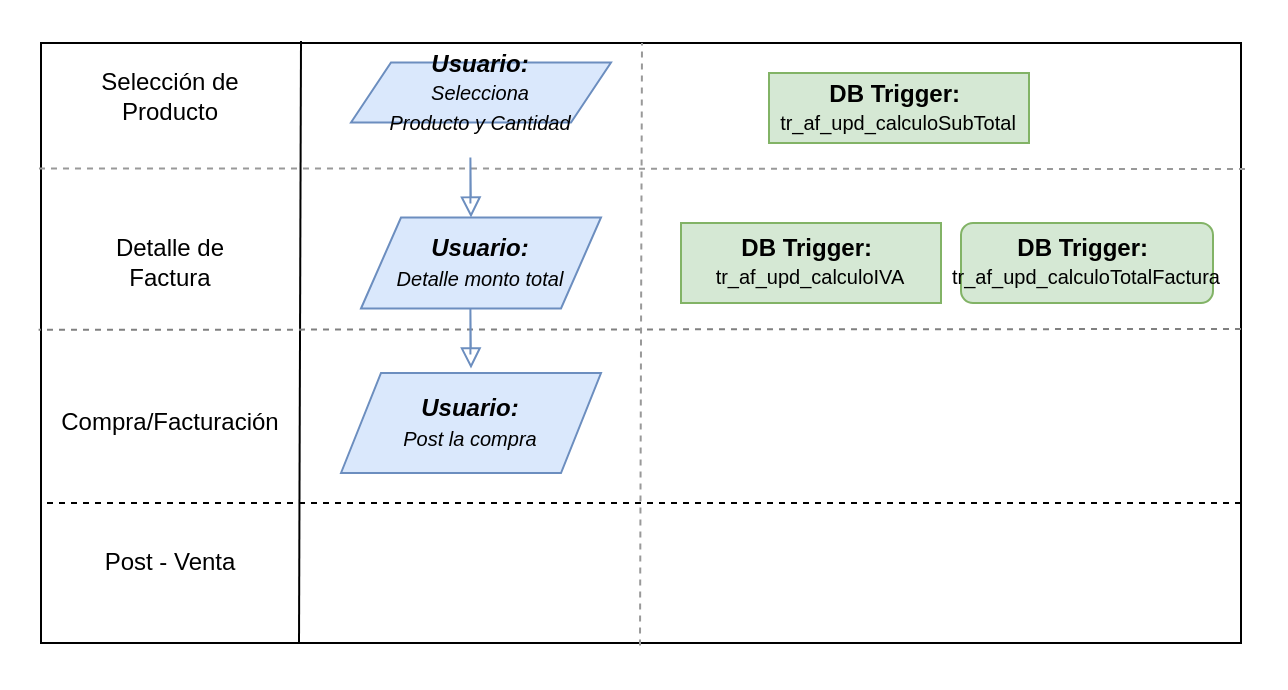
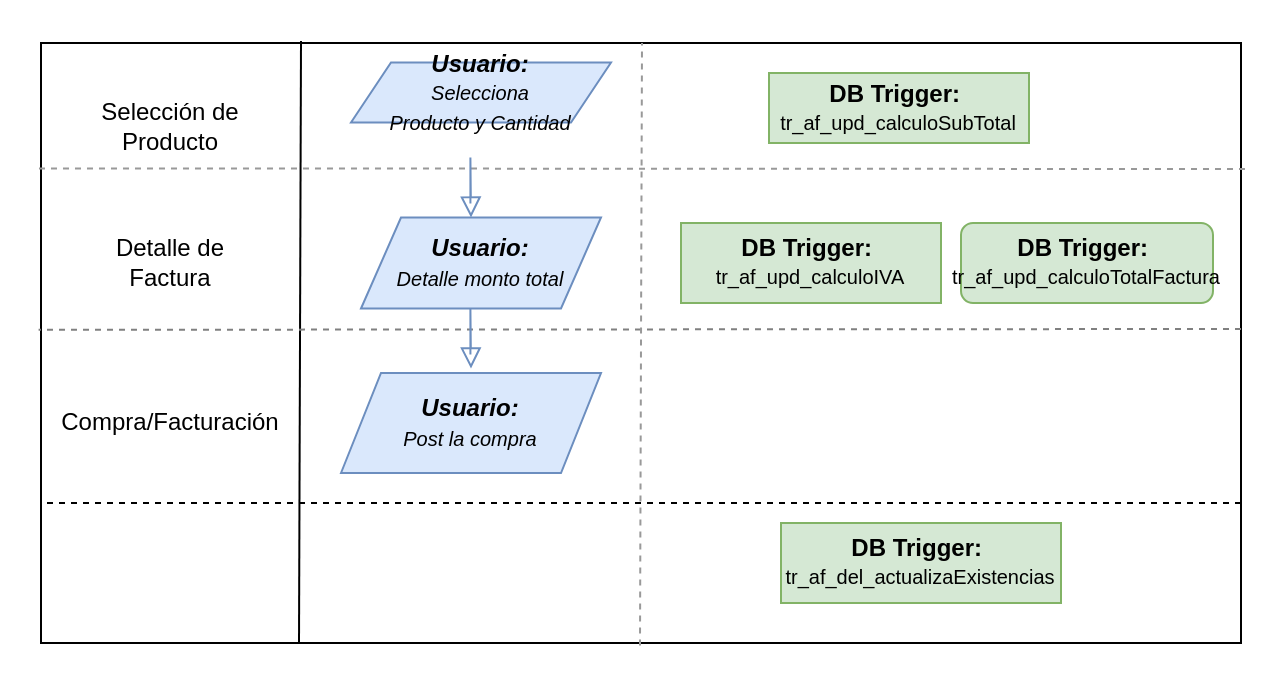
  <mxCell id="0" />
  <mxCell id="1" parent="0" />
  <mxCell id="2" value="" style="rounded=0;whiteSpace=wrap;html=1;verticalAlign=top;" parent="1" vertex="1"><mxGeometry x="20" y="21" width="600" height="300" as="geometry" /></mxCell>
  <mxCell id="3" value="" style="endArrow=none;html=1;exitX=0.215;exitY=1.001;exitDx=0;exitDy=0;exitPerimeter=0;" parent="1" source="2" edge="1"><mxGeometry width="50" height="50" relative="1" as="geometry"><mxPoint x="150" y="436" as="sourcePoint" /><mxPoint x="150" y="20" as="targetPoint" /></mxGeometry></mxCell>
  <mxCell id="4" value="" style="endArrow=none;dashed=1;html=1;entryX=-0.002;entryY=0.209;entryDx=0;entryDy=0;entryPerimeter=0;strokeColor=#999999;" parent="1" target="2" edge="1"><mxGeometry width="50" height="50" relative="1" as="geometry"><mxPoint x="622" y="84" as="sourcePoint" /><mxPoint x="19" y="91" as="targetPoint" /></mxGeometry></mxCell>
  <mxCell id="5" value="" style="endArrow=none;dashed=1;html=1;entryX=-0.002;entryY=0.478;entryDx=0;entryDy=0;entryPerimeter=0;strokeColor=#808080;" parent="1" target="2" edge="1"><mxGeometry width="50" height="50" relative="1" as="geometry"><mxPoint x="620" y="164" as="sourcePoint" /><mxPoint x="19" y="166" as="targetPoint" /></mxGeometry></mxCell>
  <mxCell id="6" value="" style="endArrow=none;dashed=1;html=1;entryX=0;entryY=0.25;entryDx=0;entryDy=0;exitX=1;exitY=0.25;exitDx=0;exitDy=0;" parent="1" edge="1"><mxGeometry width="50" height="50" relative="1" as="geometry"><mxPoint x="620" y="251" as="sourcePoint" /><mxPoint x="20" y="251" as="targetPoint" /></mxGeometry></mxCell>
- <mxCell id="7" value="Selección de Producto" style="text;html=1;strokeColor=none;fillColor=none;align=center;verticalAlign=middle;whiteSpace=wrap;rounded=0;" parent="1" vertex="1"><mxGeometry x="40" y="38.25" width="90" height="20" as="geometry" /></mxCell>
+ <mxCell id="7" value="Selección de Producto" style="text;html=1;strokeColor=none;fillColor=none;align=center;verticalAlign=middle;whiteSpace=wrap;rounded=0;" parent="1" vertex="1"><mxGeometry x="40" y="53.25" width="90" height="20" as="geometry" /></mxCell>
  <mxCell id="8" value="Detalle de Factura" style="text;html=1;strokeColor=none;fillColor=none;align=center;verticalAlign=middle;whiteSpace=wrap;rounded=0;" parent="1" vertex="1"><mxGeometry x="40" y="121" width="90" height="20" as="geometry" /></mxCell>
  <mxCell id="9" value="Compra/Facturación" style="text;html=1;strokeColor=none;fillColor=none;align=center;verticalAlign=middle;whiteSpace=wrap;rounded=0;" parent="1" vertex="1"><mxGeometry x="40" y="201" width="90" height="20" as="geometry" /></mxCell>
- <mxCell id="10" value="Post - Venta" style="text;html=1;strokeColor=none;fillColor=none;align=center;verticalAlign=middle;whiteSpace=wrap;rounded=0;" parent="1" vertex="1"><mxGeometry x="40" y="271" width="90" height="20" as="geometry" /></mxCell>
+ <mxCell id="11" value="&lt;b&gt;DB Trigger:&amp;nbsp;&lt;/b&gt;&lt;br&gt;&lt;span style=&quot;line-height: 107% ; font-family: &amp;#34;calibri&amp;#34; , sans-serif&quot;&gt;&lt;font style=&quot;font-size: 10px&quot;&gt;tr_af_del_actualizaExistencias&lt;/font&gt;&lt;/span&gt;" style="rounded=0;whiteSpace=wrap;html=1;fillColor=#d5e8d4;strokeColor=#82b366;" parent="1" vertex="1"><mxGeometry x="390" y="261" width="140" height="40" as="geometry" /></mxCell>
  <mxCell id="12" value="&lt;font style=&quot;font-size: 12px&quot;&gt;&lt;b&gt;Usuario:&lt;/b&gt;&lt;/font&gt;&lt;br&gt;&lt;span style=&quot;font-size: 10px&quot;&gt;Selecciona &lt;br&gt;Producto y Cantidad&lt;br&gt;&lt;/span&gt;" style="shape=parallelogram;perimeter=parallelogramPerimeter;whiteSpace=wrap;html=1;fixedSize=1;fillColor=#dae8fc;strokeColor=#6c8ebf;fontStyle=2" parent="1" vertex="1"><mxGeometry x="175" y="30.75" width="130" height="30" as="geometry" /></mxCell>
  <mxCell id="13" value="&lt;b&gt;DB Trigger:&amp;nbsp;&lt;/b&gt;&lt;br&gt;&lt;span style=&quot;line-height: 107% ; font-family: &amp;#34;calibri&amp;#34; , sans-serif&quot;&gt;&lt;font style=&quot;font-size: 10px&quot;&gt;tr_af_upd_calculoSubTotal&lt;/font&gt;&lt;/span&gt;" style="rounded=0;whiteSpace=wrap;html=1;fillColor=#d5e8d4;strokeColor=#82b366;" parent="1" vertex="1"><mxGeometry x="384" y="36" width="130" height="35" as="geometry" /></mxCell>
  <mxCell id="14" value="&lt;b&gt;DB Trigger:&amp;nbsp;&lt;/b&gt;&lt;br&gt;&lt;span style=&quot;line-height: 107% ; font-family: &amp;#34;calibri&amp;#34; , sans-serif&quot;&gt;&lt;font style=&quot;font-size: 10px&quot;&gt;tr_af_upd_calculoIVA&lt;/font&gt;&lt;/span&gt;" style="rounded=0;whiteSpace=wrap;html=1;fillColor=#d5e8d4;strokeColor=#82b366;" parent="1" vertex="1"><mxGeometry x="340" y="111" width="130" height="40" as="geometry" /></mxCell>
  <mxCell id="15" value="&lt;b&gt;DB Trigger:&amp;nbsp;&lt;/b&gt;&lt;br&gt;&lt;span style=&quot;line-height: 107% ; font-family: &amp;#34;calibri&amp;#34; , sans-serif&quot;&gt;&lt;font style=&quot;font-size: 10px&quot;&gt;tr_af_upd_calculoTotalFactura&lt;/font&gt;&lt;/span&gt;" style="whiteSpace=wrap;html=1;fillColor=#d5e8d4;strokeColor=#82b366;rounded=1;" parent="1" vertex="1"><mxGeometry x="480" y="111" width="126" height="40" as="geometry" /></mxCell>
  <mxCell id="16" value="&lt;font style=&quot;font-size: 12px&quot;&gt;&lt;b&gt;Usuario:&lt;/b&gt;&lt;/font&gt;&lt;br&gt;&lt;span style=&quot;font-size: 10px&quot;&gt;Post la compra&lt;br&gt;&lt;/span&gt;" style="shape=parallelogram;perimeter=parallelogramPerimeter;whiteSpace=wrap;html=1;fixedSize=1;fillColor=#dae8fc;strokeColor=#6c8ebf;fontStyle=2" parent="1" vertex="1"><mxGeometry x="170" y="186" width="130" height="50" as="geometry" /></mxCell>
  <mxCell id="17" value="&lt;font style=&quot;font-size: 12px&quot;&gt;&lt;b&gt;Usuario:&lt;/b&gt;&lt;/font&gt;&lt;br&gt;&lt;span style=&quot;font-size: 10px&quot;&gt;Detalle monto total&lt;br&gt;&lt;/span&gt;" style="shape=parallelogram;perimeter=parallelogramPerimeter;whiteSpace=wrap;html=1;fixedSize=1;fillColor=#dae8fc;strokeColor=#6c8ebf;fontStyle=2" parent="1" vertex="1"><mxGeometry x="180" y="108.25" width="120" height="45.5" as="geometry" /></mxCell>
  <mxCell id="18" value="" style="rounded=0;html=1;jettySize=auto;orthogonalLoop=1;fontSize=11;endArrow=block;endFill=0;endSize=8;strokeWidth=1;shadow=0;labelBackgroundColor=none;edgeStyle=orthogonalEdgeStyle;fillColor=#dae8fc;strokeColor=#6c8ebf;" parent="1" edge="1"><mxGeometry relative="1" as="geometry"><mxPoint x="234.71" y="101.27" as="sourcePoint" /><mxPoint x="235" y="108.25" as="targetPoint" /><Array as="points"><mxPoint x="235.17" y="78.27" /><mxPoint x="235.17" y="141.27" /></Array></mxGeometry></mxCell>
  <mxCell id="19" value="" style="rounded=0;html=1;jettySize=auto;orthogonalLoop=1;fontSize=11;endArrow=block;endFill=0;endSize=8;strokeWidth=1;shadow=0;labelBackgroundColor=none;edgeStyle=orthogonalEdgeStyle;fillColor=#dae8fc;strokeColor=#6c8ebf;" parent="1" edge="1"><mxGeometry relative="1" as="geometry"><mxPoint x="234.71" y="176.76" as="sourcePoint" /><mxPoint x="235" y="183.74" as="targetPoint" /><Array as="points"><mxPoint x="235.17" y="153.76" /><mxPoint x="235.17" y="216.76" /></Array></mxGeometry></mxCell>
  <mxCell id="20" value="" style="endArrow=none;html=1;exitX=0.215;exitY=1.001;exitDx=0;exitDy=0;exitPerimeter=0;dashed=1;strokeColor=#999999;" parent="1" edge="1"><mxGeometry width="50" height="50" relative="1" as="geometry"><mxPoint x="319.5" y="322.3" as="sourcePoint" /><mxPoint x="320.5" y="21" as="targetPoint" /></mxGeometry></mxCell>
